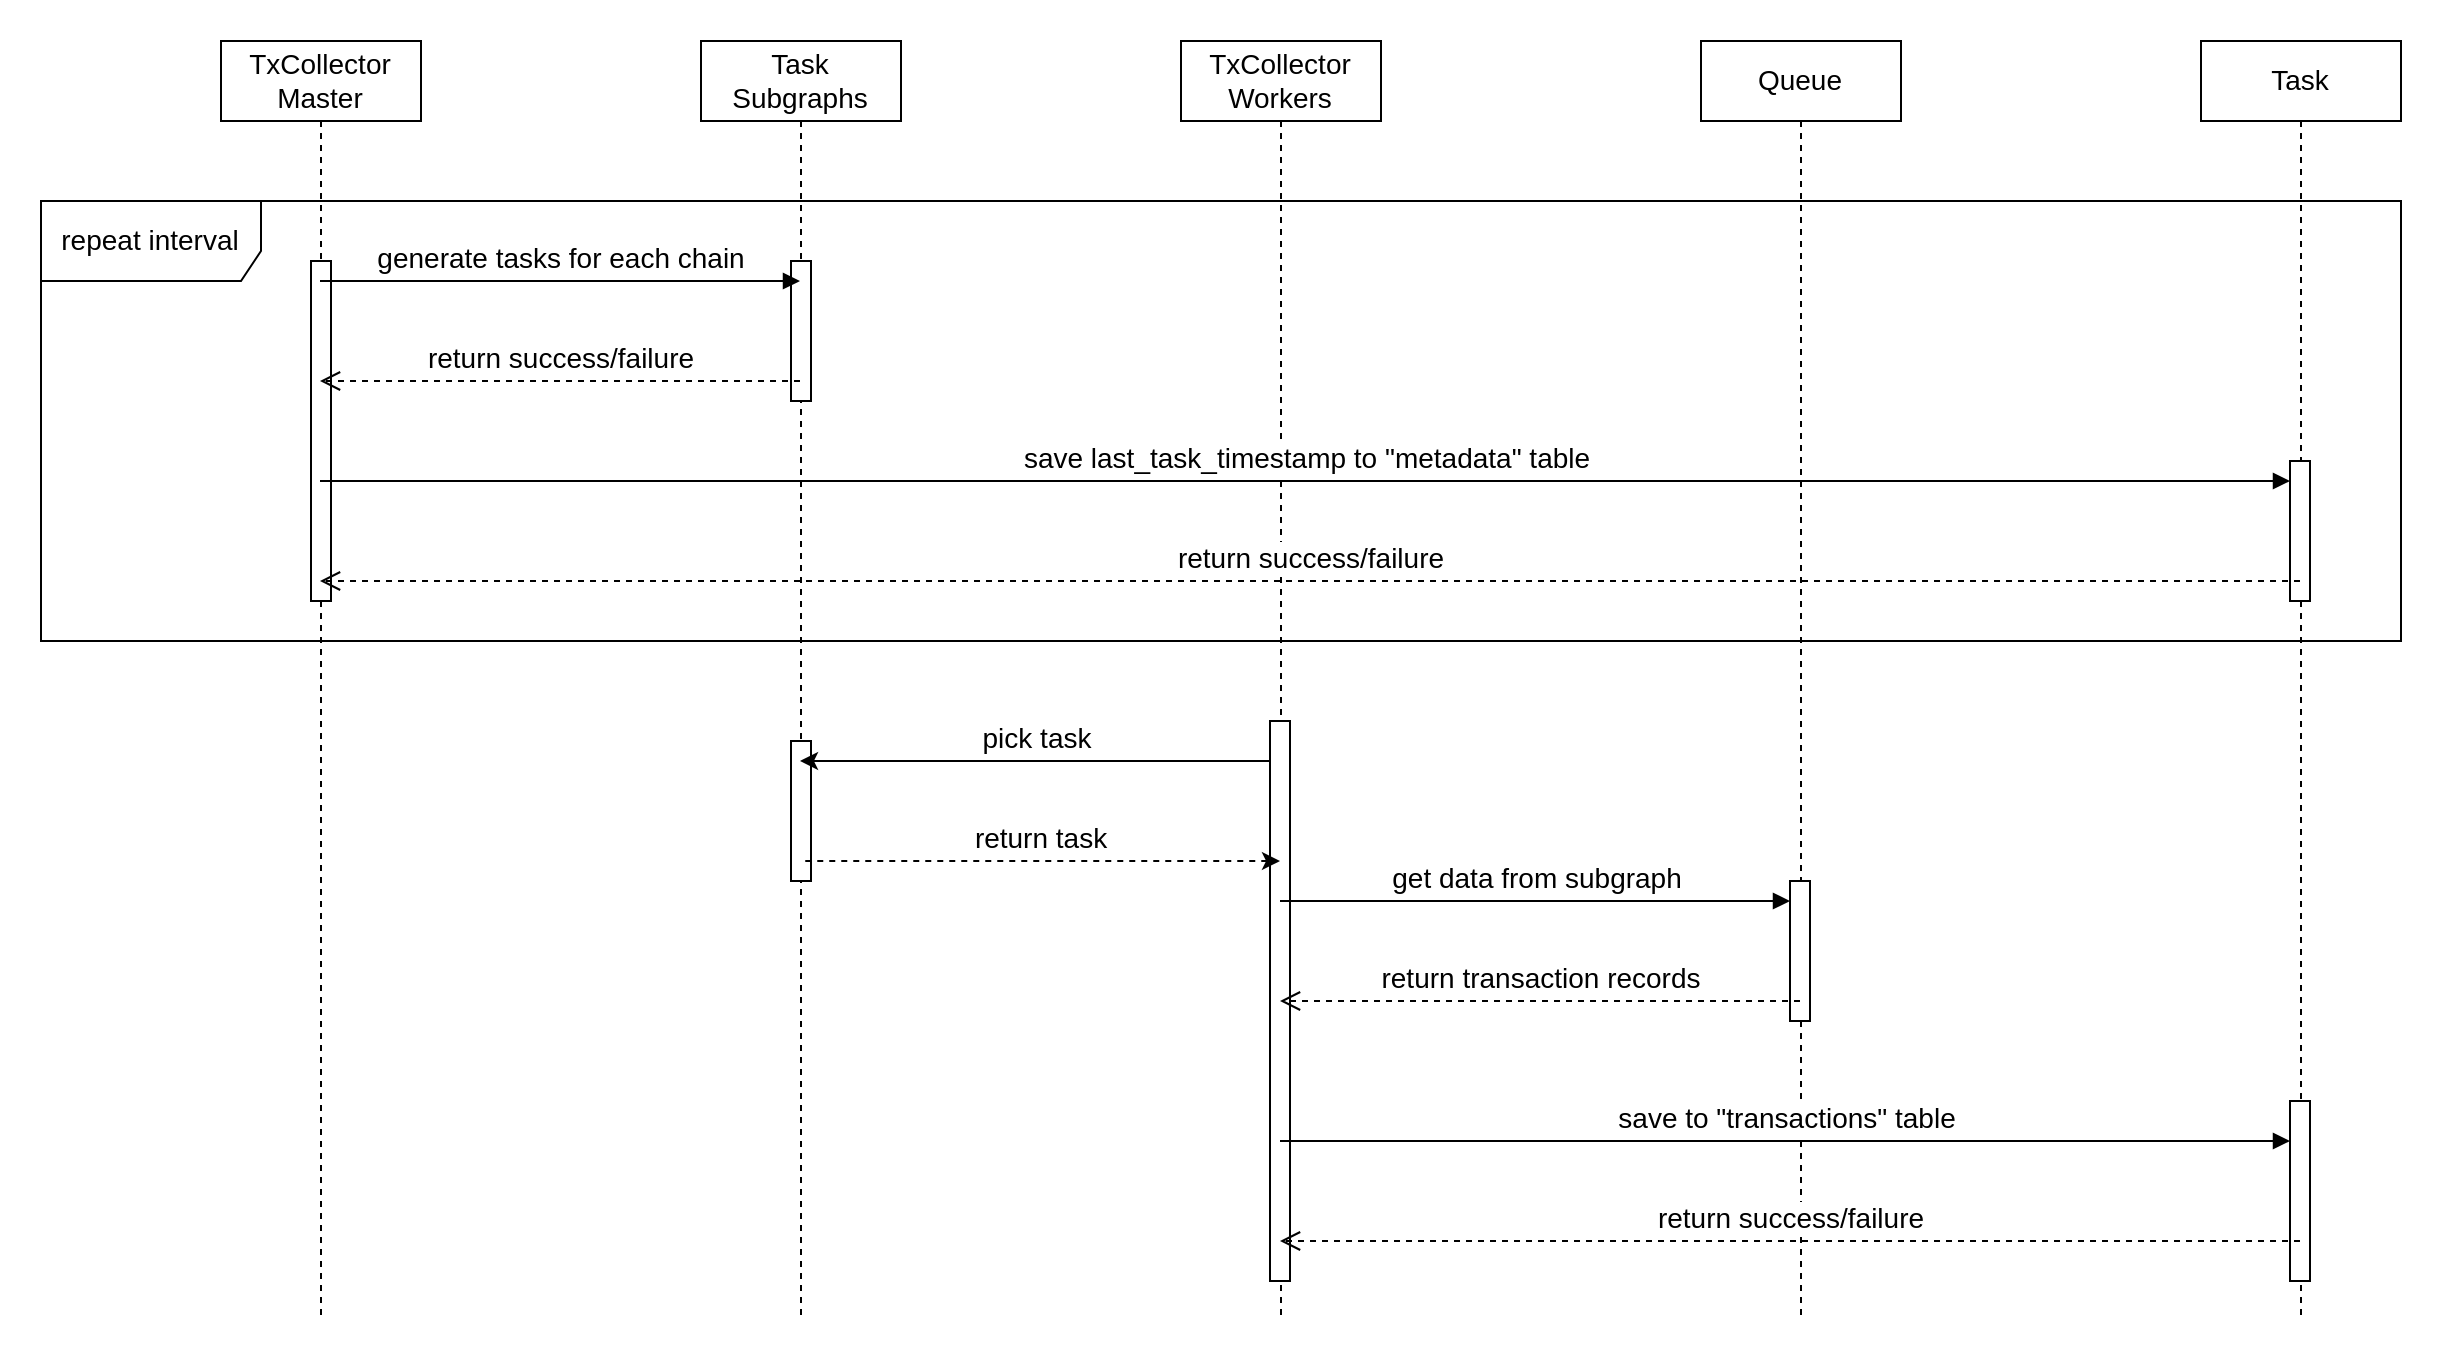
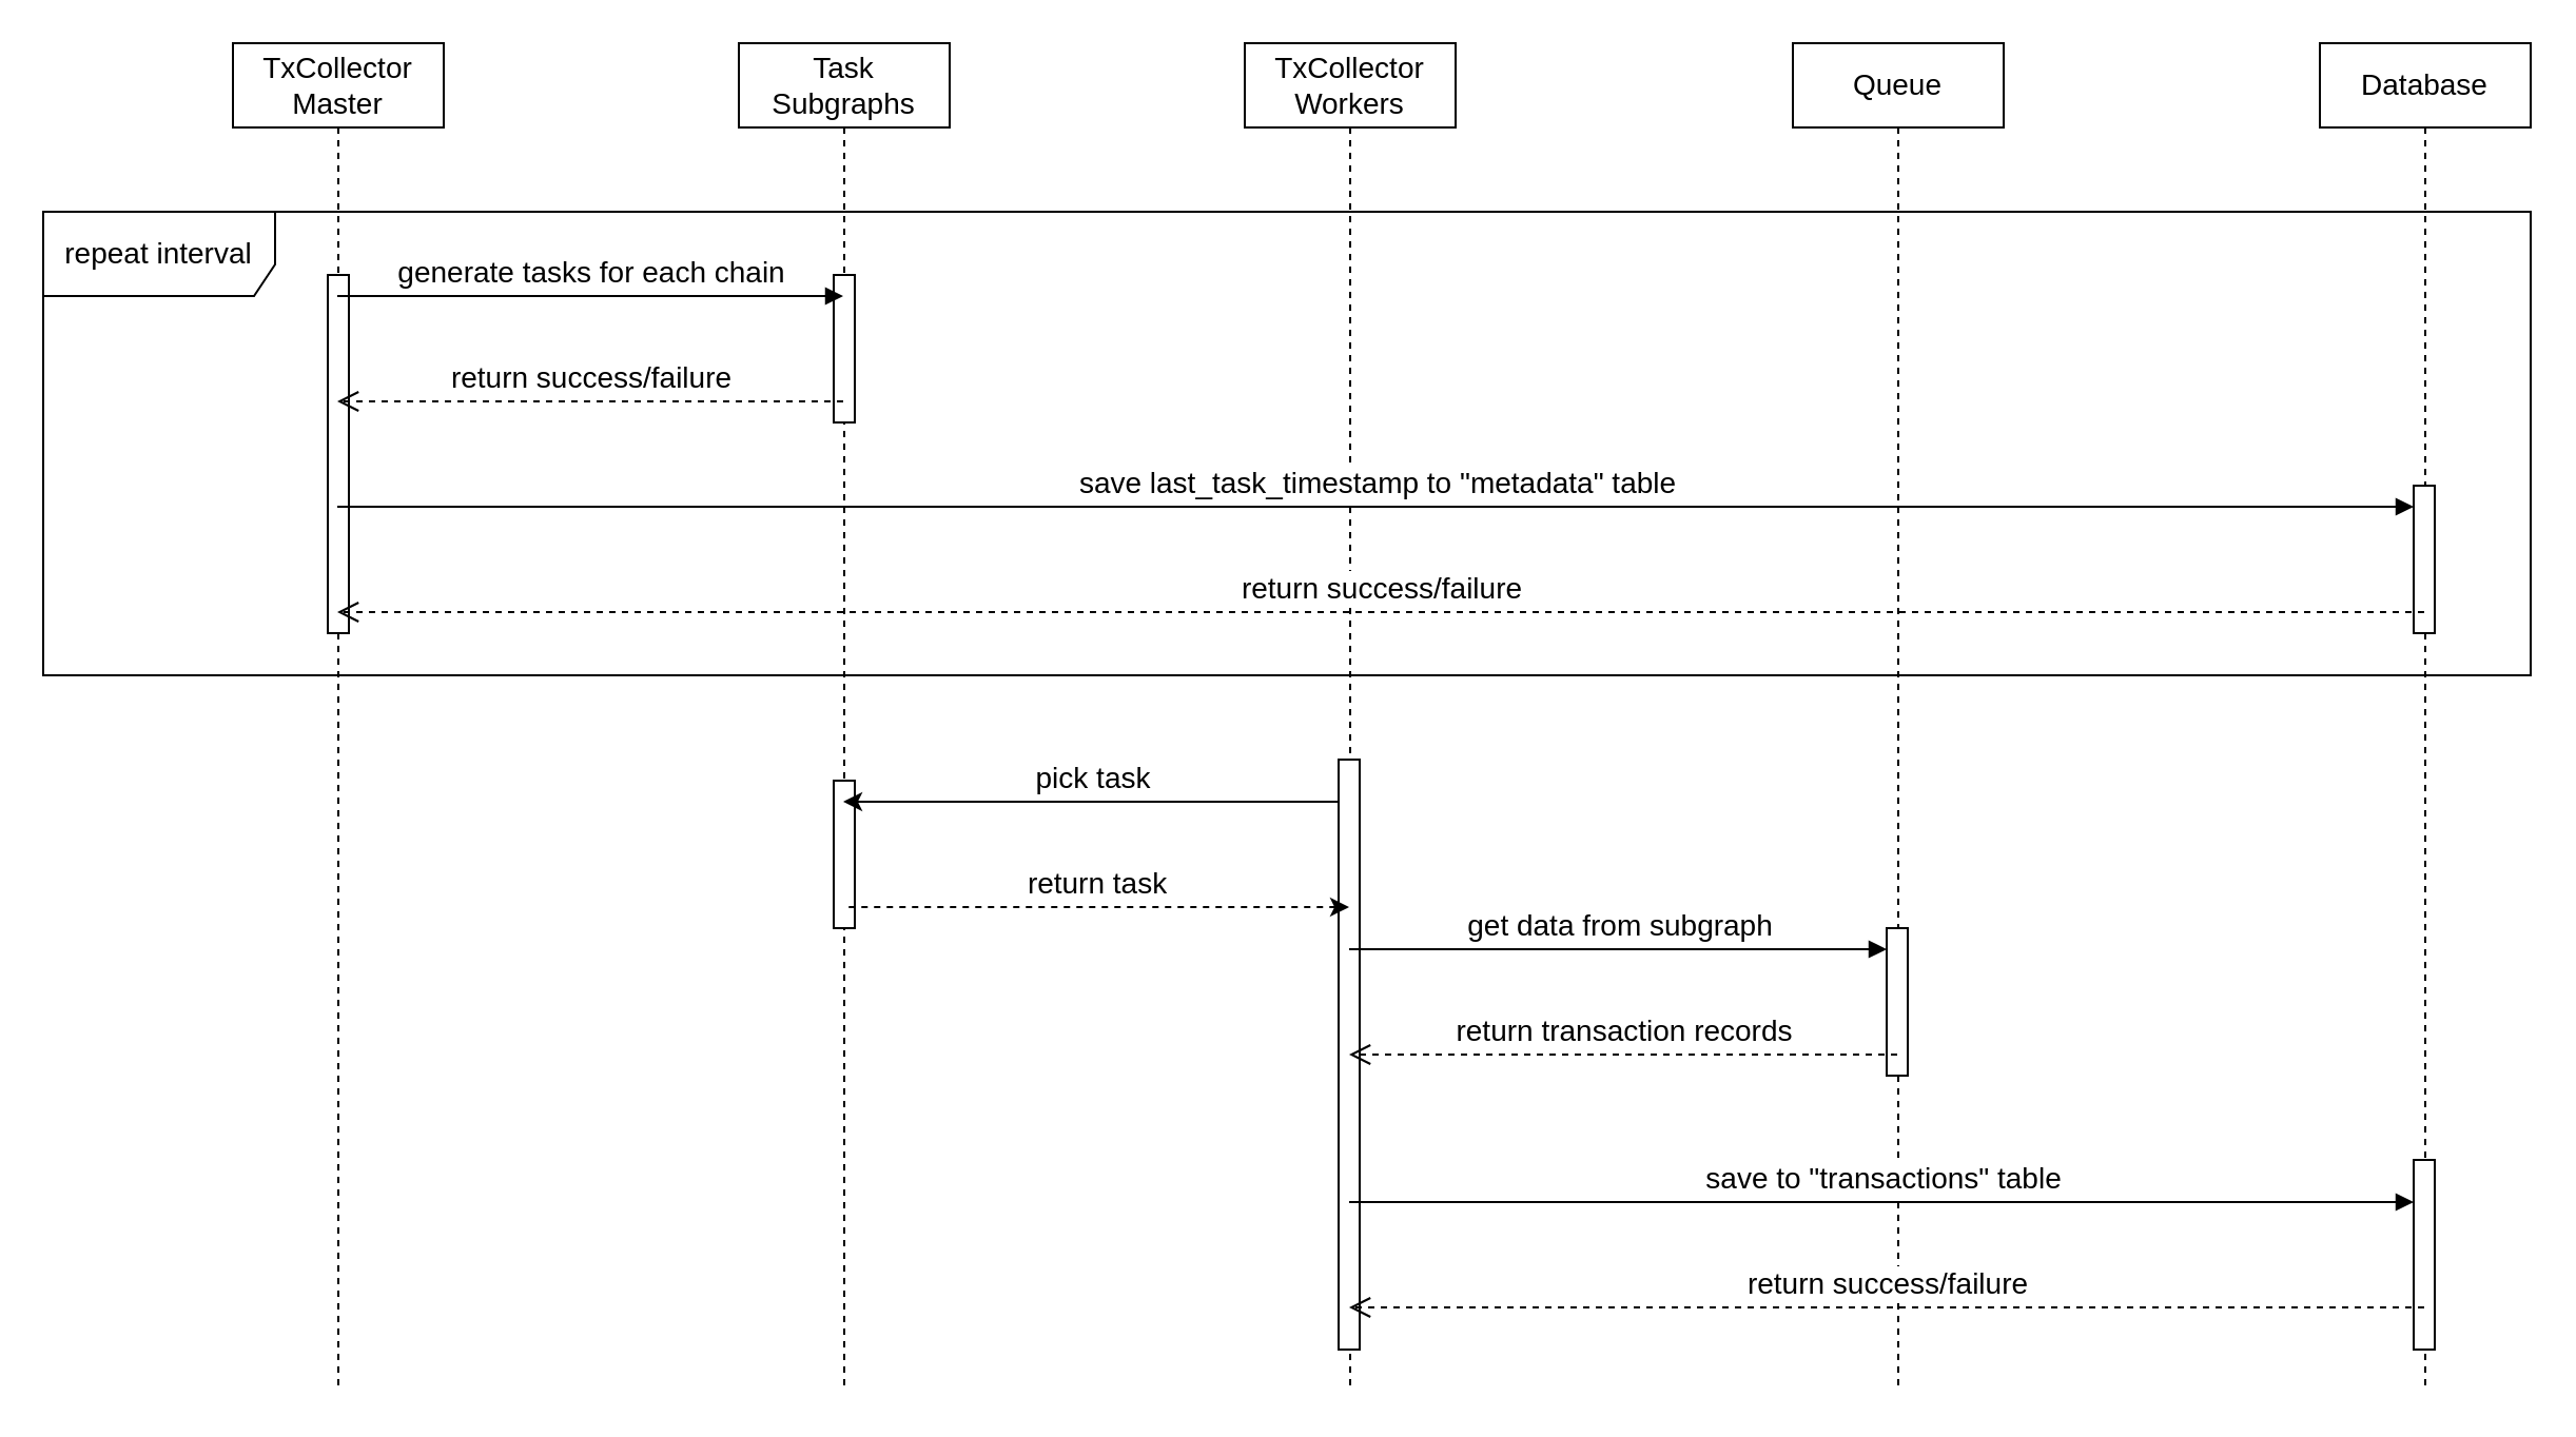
  <mxCell id="0" />
  <mxCell id="1" parent="0" />
  <mxCell id="2" value="repeat interval" style="shape=umlFrame;whiteSpace=wrap;html=1;fontSize=14;width=110;height=40;" vertex="1" parent="1"><mxGeometry x="20" y="100" width="1180" height="220" as="geometry" /></mxCell>
  <mxCell id="3" value="TxCollector Master" style="shape=umlLifeline;perimeter=lifelinePerimeter;whiteSpace=wrap;html=1;container=1;collapsible=0;recursiveResize=0;outlineConnect=0;fontSize=14;" vertex="1" parent="1"><mxGeometry x="110" y="20" width="100" height="640" as="geometry" /></mxCell>
  <mxCell id="4" value="" style="html=1;points=[];perimeter=orthogonalPerimeter;fontSize=14;" vertex="1" parent="3"><mxGeometry x="45" y="110" width="10" height="170" as="geometry" /></mxCell>
  <mxCell id="5" value="Task Subgraphs" style="shape=umlLifeline;perimeter=lifelinePerimeter;whiteSpace=wrap;html=1;container=1;collapsible=0;recursiveResize=0;outlineConnect=0;fontSize=14;" vertex="1" parent="1"><mxGeometry x="350" y="20" width="100" height="640" as="geometry" /></mxCell>
  <mxCell id="6" value="" style="html=1;points=[];perimeter=orthogonalPerimeter;fontSize=14;" vertex="1" parent="5"><mxGeometry x="45" y="110" width="10" height="70" as="geometry" /></mxCell>
  <mxCell id="7" value="" style="html=1;points=[];perimeter=orthogonalPerimeter;fontSize=14;" vertex="1" parent="5"><mxGeometry x="45" y="350" width="10" height="70" as="geometry" /></mxCell>
  <mxCell id="8" value="TxCollector Workers" style="shape=umlLifeline;perimeter=lifelinePerimeter;whiteSpace=wrap;html=1;container=1;collapsible=0;recursiveResize=0;outlineConnect=0;fontSize=14;" vertex="1" parent="1"><mxGeometry x="590" y="20" width="100" height="640" as="geometry" /></mxCell>
  <mxCell id="9" value="" style="html=1;points=[];perimeter=orthogonalPerimeter;fontSize=14;" vertex="1" parent="8"><mxGeometry x="44.5" y="340" width="10" height="280" as="geometry" /></mxCell>
  <mxCell id="10" value="Queue" style="shape=umlLifeline;perimeter=lifelinePerimeter;whiteSpace=wrap;html=1;container=1;collapsible=0;recursiveResize=0;outlineConnect=0;fontSize=14;" vertex="1" parent="1"><mxGeometry x="850" y="20" width="100" height="640" as="geometry" /></mxCell>
  <mxCell id="11" value="" style="html=1;points=[];perimeter=orthogonalPerimeter;fontSize=14;" vertex="1" parent="10"><mxGeometry x="44.5" y="420" width="10" height="70" as="geometry" /></mxCell>
- <mxCell id="12" value="Task" style="shape=umlLifeline;perimeter=lifelinePerimeter;whiteSpace=wrap;html=1;container=1;collapsible=0;recursiveResize=0;outlineConnect=0;fontSize=14;" vertex="1" parent="1"><mxGeometry x="1100" y="20" width="100" height="640" as="geometry" /></mxCell>
+ <mxCell id="12" value="Database" style="shape=umlLifeline;perimeter=lifelinePerimeter;whiteSpace=wrap;html=1;container=1;collapsible=0;recursiveResize=0;outlineConnect=0;fontSize=14;" vertex="1" parent="1"><mxGeometry x="1100" y="20" width="100" height="640" as="geometry" /></mxCell>
  <mxCell id="13" value="" style="html=1;points=[];perimeter=orthogonalPerimeter;fontSize=14;" vertex="1" parent="12"><mxGeometry x="44.5" y="210" width="10" height="70" as="geometry" /></mxCell>
  <mxCell id="14" value="" style="html=1;points=[];perimeter=orthogonalPerimeter;fontSize=14;" vertex="1" parent="12"><mxGeometry x="44.5" y="530" width="10" height="90" as="geometry" /></mxCell>
  <mxCell id="15" value="generate tasks for each chain" style="html=1;verticalAlign=bottom;endArrow=block;rounded=0;fontSize=14;" edge="1" parent="1"><mxGeometry width="80" relative="1" as="geometry"><mxPoint x="159.5" y="140" as="sourcePoint" /><mxPoint x="399.5" y="140" as="targetPoint" /></mxGeometry></mxCell>
  <mxCell id="16" value="return success/failure" style="html=1;verticalAlign=bottom;endArrow=open;dashed=1;endSize=8;rounded=0;fontSize=14;" edge="1" parent="1"><mxGeometry relative="1" as="geometry"><mxPoint x="399.5" y="190" as="sourcePoint" /><mxPoint x="159.5" y="190" as="targetPoint" /></mxGeometry></mxCell>
  <mxCell id="17" value="pick task" style="html=1;verticalAlign=bottom;endArrow=none;rounded=0;fontSize=14;startArrow=classic;startFill=1;endFill=0;" edge="1" parent="1" target="9"><mxGeometry width="80" relative="1" as="geometry"><mxPoint x="399.5" y="380" as="sourcePoint" /><mxPoint x="639.5" y="380" as="targetPoint" /></mxGeometry></mxCell>
  <mxCell id="18" value="return task" style="html=1;verticalAlign=bottom;endArrow=none;dashed=1;endSize=8;rounded=0;fontSize=14;startArrow=classic;startFill=1;endFill=0;" edge="1" parent="1"><mxGeometry relative="1" as="geometry"><mxPoint x="639.5" y="430" as="sourcePoint" /><mxPoint x="399.5" y="430" as="targetPoint" /></mxGeometry></mxCell>
  <mxCell id="19" value="get data from subgraph" style="html=1;verticalAlign=bottom;endArrow=block;rounded=0;fontSize=14;" edge="1" parent="1" target="11"><mxGeometry width="80" relative="1" as="geometry"><mxPoint x="639.5" y="450" as="sourcePoint" /><mxPoint x="899.5" y="450" as="targetPoint" /></mxGeometry></mxCell>
  <mxCell id="20" value="return transaction records" style="html=1;verticalAlign=bottom;endArrow=open;dashed=1;endSize=8;rounded=0;fontSize=14;" edge="1" parent="1"><mxGeometry relative="1" as="geometry"><mxPoint x="899.5" y="500" as="sourcePoint" /><mxPoint x="639.5" y="500" as="targetPoint" /></mxGeometry></mxCell>
  <mxCell id="21" value="save to &quot;transactions&quot; table" style="html=1;verticalAlign=bottom;endArrow=block;rounded=0;fontSize=14;" edge="1" parent="1" target="14"><mxGeometry width="80" relative="1" as="geometry"><mxPoint x="639.5" y="570" as="sourcePoint" /><mxPoint x="1149.5" y="570" as="targetPoint" /></mxGeometry></mxCell>
  <mxCell id="22" value="save last_task_timestamp to &quot;metadata&quot; table" style="html=1;verticalAlign=bottom;endArrow=block;rounded=0;fontSize=14;" edge="1" parent="1" target="13"><mxGeometry width="80" relative="1" as="geometry"><mxPoint x="159.5" y="240" as="sourcePoint" /><mxPoint x="1149.5" y="240" as="targetPoint" /></mxGeometry></mxCell>
  <mxCell id="23" value="return success/failure" style="html=1;verticalAlign=bottom;endArrow=open;dashed=1;endSize=8;rounded=0;fontSize=14;" edge="1" parent="1"><mxGeometry relative="1" as="geometry"><mxPoint x="1149.5" y="290" as="sourcePoint" /><mxPoint x="159.5" y="290" as="targetPoint" /></mxGeometry></mxCell>
  <mxCell id="24" value="return success/failure" style="html=1;verticalAlign=bottom;endArrow=open;dashed=1;endSize=8;rounded=0;fontSize=14;" edge="1" parent="1"><mxGeometry relative="1" as="geometry"><mxPoint x="1149.5" y="620" as="sourcePoint" /><mxPoint x="639.5" y="620" as="targetPoint" /></mxGeometry></mxCell>
